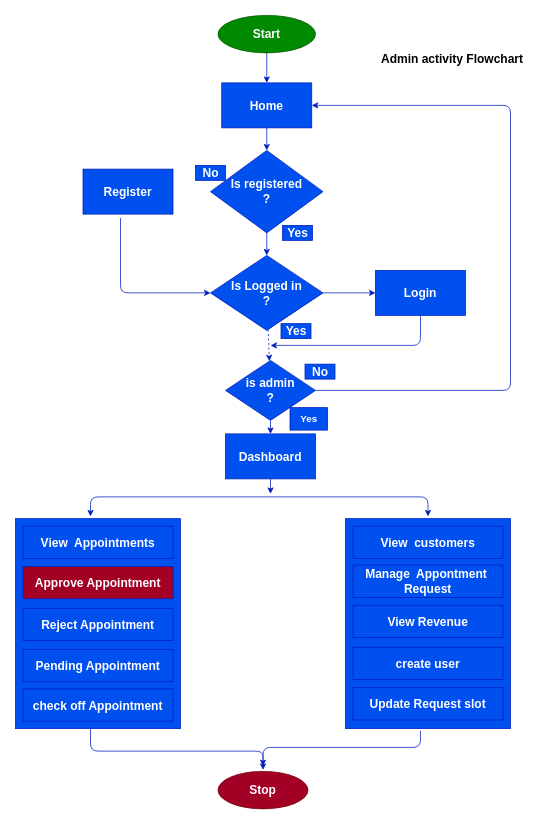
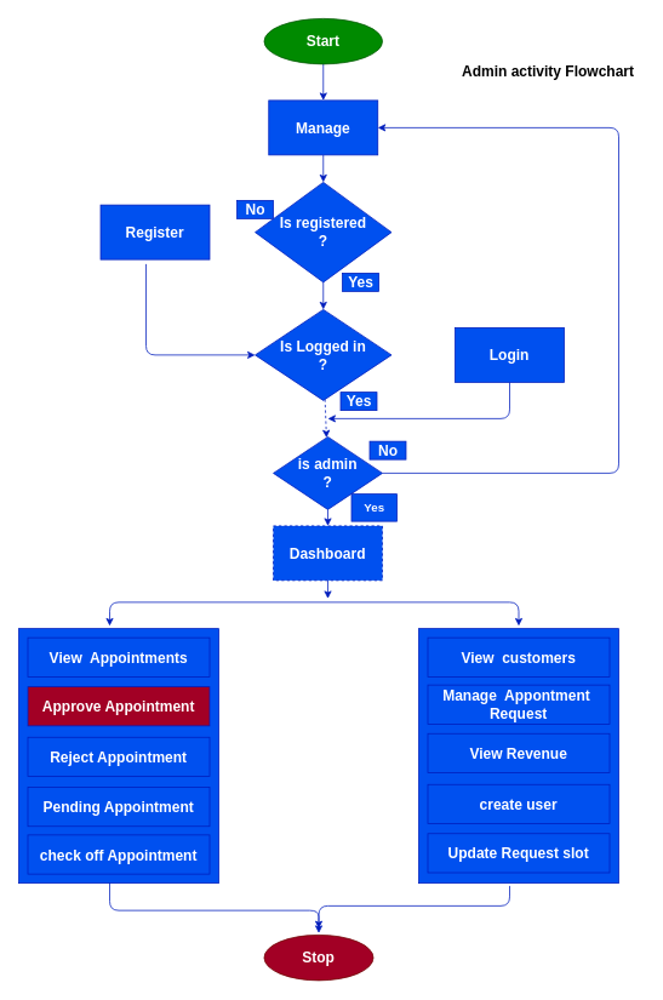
  <mxCell id="0" />
  <mxCell id="1" parent="0" />
  <mxCell id="2" value="" style="edgeStyle=none;html=1;fontStyle=1;fontSize=16;fillColor=#0050ef;strokeColor=#001DBC;" parent="1" source="3" target="5" edge="1"><mxGeometry relative="1" as="geometry" /></mxCell>
  <mxCell id="3" value="Start" style="ellipse;whiteSpace=wrap;html=1;fillColor=#008a00;fontColor=#ffffff;strokeColor=#005700;fontStyle=1;fontSize=16;" parent="1" vertex="1"><mxGeometry x="290" y="20" width="130" height="50" as="geometry" /></mxCell>
  <mxCell id="4" value="" style="edgeStyle=none;html=1;fontStyle=1;fontSize=16;fillColor=#0050ef;strokeColor=#001DBC;" parent="1" source="5" target="7" edge="1"><mxGeometry relative="1" as="geometry" /></mxCell>
- <mxCell id="5" value="Home" style="whiteSpace=wrap;html=1;fontStyle=1;fontSize=16;fillColor=#0050ef;fontColor=#ffffff;strokeColor=#001DBC;" parent="1" vertex="1"><mxGeometry x="295" y="110" width="120" height="60" as="geometry" /></mxCell>
+ <mxCell id="5" value="Manage" style="whiteSpace=wrap;html=1;fontStyle=1;fontSize=16;fillColor=#0050ef;fontColor=#ffffff;strokeColor=#001DBC;" parent="1" vertex="1"><mxGeometry x="295" y="110" width="120" height="60" as="geometry" /></mxCell>
  <mxCell id="6" value="" style="edgeStyle=none;html=1;fontStyle=1;fontSize=16;fillColor=#0050ef;strokeColor=#001DBC;" parent="1" source="7" target="12" edge="1"><mxGeometry relative="1" as="geometry" /></mxCell>
  <mxCell id="7" value="Is registered&lt;br style=&quot;font-size: 16px;&quot;&gt;?" style="rhombus;whiteSpace=wrap;html=1;fontStyle=1;fontSize=16;fillColor=#0050ef;fontColor=#ffffff;strokeColor=#001DBC;" parent="1" vertex="1"><mxGeometry x="280" y="200" width="150" height="110" as="geometry" /></mxCell>
  <mxCell id="8" value="No" style="text;html=1;align=center;verticalAlign=middle;resizable=0;points=[];autosize=1;strokeColor=#001DBC;fillColor=#0050ef;fontStyle=1;fontSize=16;fontColor=#ffffff;" parent="1" vertex="1"><mxGeometry x="260" y="220" width="40" height="20" as="geometry" /></mxCell>
  <mxCell id="9" value="Yes" style="text;html=1;align=center;verticalAlign=middle;resizable=0;points=[];autosize=1;strokeColor=#001DBC;fillColor=#0050ef;fontStyle=1;fontSize=16;fontColor=#ffffff;" parent="1" vertex="1"><mxGeometry x="376" y="300" width="40" height="20" as="geometry" /></mxCell>
- <mxCell id="10" value="" style="edgeStyle=none;html=1;fontStyle=1;fontSize=16;fillColor=#0050ef;strokeColor=#001DBC;" parent="1" source="12" target="17" edge="1"><mxGeometry relative="1" as="geometry" /></mxCell>
  <mxCell id="11" value="" style="edgeStyle=none;html=1;fontStyle=1;fontSize=16;fillColor=#0050ef;strokeColor=#001DBC;dashed=1;" parent="1" source="12" target="20" edge="1"><mxGeometry relative="1" as="geometry" /></mxCell>
  <mxCell id="12" value="Is Logged in&lt;br style=&quot;font-size: 16px;&quot;&gt;?" style="rhombus;whiteSpace=wrap;html=1;fontStyle=1;fontSize=16;fillColor=#0050ef;fontColor=#ffffff;strokeColor=#001DBC;" parent="1" vertex="1"><mxGeometry x="280" y="340" width="150" height="100" as="geometry" /></mxCell>
  <mxCell id="13" style="edgeStyle=none;html=1;entryX=0;entryY=0.5;entryDx=0;entryDy=0;fontStyle=1;fontSize=16;fillColor=#0050ef;strokeColor=#001DBC;" parent="1" target="12" edge="1"><mxGeometry relative="1" as="geometry"><mxPoint x="160" y="290" as="sourcePoint" /><Array as="points"><mxPoint x="160" y="390" /></Array></mxGeometry></mxCell>
  <mxCell id="14" value="Register" style="whiteSpace=wrap;html=1;fontStyle=1;fontSize=16;fillColor=#0050ef;fontColor=#ffffff;strokeColor=#001DBC;" parent="1" vertex="1"><mxGeometry x="110" y="225" width="120" height="60" as="geometry" /></mxCell>
  <mxCell id="15" value="Yes" style="text;html=1;align=center;verticalAlign=middle;resizable=0;points=[];autosize=1;strokeColor=#001DBC;fillColor=#0050ef;fontStyle=1;fontSize=16;fontColor=#ffffff;" parent="1" vertex="1"><mxGeometry x="374" y="431" width="40" height="20" as="geometry" /></mxCell>
  <mxCell id="16" style="edgeStyle=none;html=1;fontStyle=1;fontSize=16;fillColor=#0050ef;strokeColor=#001DBC;" parent="1" source="17" edge="1"><mxGeometry relative="1" as="geometry"><mxPoint x="360" y="460" as="targetPoint" /><Array as="points"><mxPoint x="560" y="460" /></Array></mxGeometry></mxCell>
  <mxCell id="17" value="Login" style="whiteSpace=wrap;html=1;fontStyle=1;fontSize=16;fillColor=#0050ef;fontColor=#ffffff;strokeColor=#001DBC;" parent="1" vertex="1"><mxGeometry x="500" y="360" width="120" height="60" as="geometry" /></mxCell>
  <mxCell id="18" style="edgeStyle=none;html=1;entryX=1;entryY=0.5;entryDx=0;entryDy=0;fontStyle=1;fontSize=16;fillColor=#0050ef;strokeColor=#001DBC;" parent="1" source="20" target="5" edge="1"><mxGeometry relative="1" as="geometry"><mxPoint x="680" y="110" as="targetPoint" /><Array as="points"><mxPoint x="680" y="520" /><mxPoint x="680" y="140" /></Array></mxGeometry></mxCell>
  <mxCell id="19" value="" style="edgeStyle=none;html=1;fontStyle=1;fontSize=16;fillColor=#0050ef;strokeColor=#001DBC;" parent="1" source="20" target="29" edge="1"><mxGeometry relative="1" as="geometry" /></mxCell>
  <mxCell id="20" value="is admin&lt;br style=&quot;font-size: 16px;&quot;&gt;?" style="rhombus;whiteSpace=wrap;html=1;fontStyle=1;fontSize=16;fillColor=#0050ef;fontColor=#ffffff;strokeColor=#001DBC;" parent="1" vertex="1"><mxGeometry x="300" y="480" width="120" height="80" as="geometry" /></mxCell>
  <mxCell id="21" value="" style="endArrow=classic;startArrow=classic;html=1;fontStyle=1;fontSize=16;fillColor=#0050ef;strokeColor=#001DBC;" parent="1" edge="1"><mxGeometry width="50" height="50" relative="1" as="geometry"><mxPoint x="120" y="688" as="sourcePoint" /><mxPoint x="570" y="688" as="targetPoint" /><Array as="points"><mxPoint x="120" y="662" /><mxPoint x="570" y="662" /></Array></mxGeometry></mxCell>
  <mxCell id="22" style="edgeStyle=none;html=1;fontFamily=Helvetica;fontSize=16;fontColor=default;fontStyle=1;fillColor=#0050ef;strokeColor=#001DBC;" parent="1" edge="1"><mxGeometry relative="1" as="geometry"><mxPoint x="350" y="1021" as="targetPoint" /><Array as="points"><mxPoint x="120" y="1001" /><mxPoint x="350" y="1001" /></Array><mxPoint x="120" y="969" as="sourcePoint" /></mxGeometry></mxCell>
  <mxCell id="23" value="" style="rounded=0;whiteSpace=wrap;html=1;direction=south;fontStyle=1;fontSize=16;fillColor=#0050ef;fontColor=#ffffff;strokeColor=#001DBC;" parent="1" vertex="1"><mxGeometry x="20" y="691" width="220" height="280" as="geometry" /></mxCell>
  <mxCell id="24" value="View&amp;nbsp; Appointments" style="rounded=0;whiteSpace=wrap;html=1;fontStyle=1;fontSize=16;fillColor=#0050ef;fontColor=#ffffff;strokeColor=#001DBC;" parent="1" vertex="1"><mxGeometry x="30" y="701" width="200" height="43" as="geometry" /></mxCell>
  <mxCell id="25" style="edgeStyle=none;html=1;fontFamily=Helvetica;fontSize=16;fontColor=default;fontStyle=1;fillColor=#0050ef;strokeColor=#001DBC;" parent="1" edge="1"><mxGeometry relative="1" as="geometry"><mxPoint x="350" y="1026" as="targetPoint" /><Array as="points"><mxPoint x="560" y="996" /><mxPoint x="350" y="996" /></Array><mxPoint x="560" y="974" as="sourcePoint" /></mxGeometry></mxCell>
  <mxCell id="26" value="" style="rounded=0;whiteSpace=wrap;html=1;direction=south;fontStyle=1;fontSize=16;fillColor=#0050ef;fontColor=#ffffff;strokeColor=#001DBC;" parent="1" vertex="1"><mxGeometry x="460" y="691" width="220" height="280" as="geometry" /></mxCell>
  <mxCell id="27" value="No" style="text;html=1;align=center;verticalAlign=middle;resizable=0;points=[];autosize=1;strokeColor=#001DBC;fillColor=#0050ef;fontStyle=1;fontSize=16;fontColor=#ffffff;" parent="1" vertex="1"><mxGeometry x="406" y="485" width="40" height="20" as="geometry" /></mxCell>
  <mxCell id="28" style="edgeStyle=none;html=1;fontStyle=1;fontSize=16;fillColor=#0050ef;strokeColor=#001DBC;" parent="1" source="29" edge="1"><mxGeometry relative="1" as="geometry"><mxPoint x="360" y="658" as="targetPoint" /></mxGeometry></mxCell>
- <mxCell id="29" value="Dashboard" style="whiteSpace=wrap;html=1;fontStyle=1;fontSize=16;fillColor=#0050ef;fontColor=#ffffff;strokeColor=#001DBC;" parent="1" vertex="1"><mxGeometry x="300" y="578" width="120" height="60" as="geometry" /></mxCell>
+ <mxCell id="29" value="Dashboard" style="whiteSpace=wrap;html=1;fontStyle=1;fontSize=16;fillColor=#0050ef;fontColor=#ffffff;strokeColor=#001DBC;dashed=1;" parent="1" vertex="1"><mxGeometry x="300" y="578" width="120" height="60" as="geometry" /></mxCell>
  <mxCell id="30" value="Approve Appointment" style="rounded=0;whiteSpace=wrap;html=1;fontStyle=1;fontSize=16;fillColor=#a20025;fontColor=#ffffff;strokeColor=#001DBC;" parent="1" vertex="1"><mxGeometry x="30" y="755" width="200" height="43" as="geometry" /></mxCell>
  <mxCell id="31" value="Reject Appointment" style="rounded=0;whiteSpace=wrap;html=1;fontStyle=1;fontSize=16;fillColor=#0050ef;fontColor=#ffffff;strokeColor=#001DBC;" parent="1" vertex="1"><mxGeometry x="30" y="810.5" width="200" height="43" as="geometry" /></mxCell>
  <mxCell id="32" value="Pending Appointment" style="rounded=0;whiteSpace=wrap;html=1;fontStyle=1;fontSize=16;fillColor=#0050ef;fontColor=#ffffff;strokeColor=#001DBC;" parent="1" vertex="1"><mxGeometry x="30" y="865.5" width="200" height="43" as="geometry" /></mxCell>
  <mxCell id="33" value="View&amp;nbsp; customers" style="rounded=0;whiteSpace=wrap;html=1;fontStyle=1;fontSize=16;fillColor=#0050ef;fontColor=#ffffff;strokeColor=#001DBC;" parent="1" vertex="1"><mxGeometry x="470" y="701" width="200" height="43" as="geometry" /></mxCell>
  <mxCell id="34" value="Manage&amp;nbsp; Appontment&amp;nbsp; Request" style="rounded=0;whiteSpace=wrap;html=1;fontStyle=1;fontSize=16;fillColor=#0050ef;fontColor=#ffffff;strokeColor=#001DBC;" parent="1" vertex="1"><mxGeometry x="470" y="753" width="200" height="43" as="geometry" /></mxCell>
  <mxCell id="35" value="View Revenue" style="rounded=0;whiteSpace=wrap;html=1;fontStyle=1;fontSize=16;fillColor=#0050ef;fontColor=#ffffff;strokeColor=#001DBC;" parent="1" vertex="1"><mxGeometry x="470" y="806.5" width="200" height="43" as="geometry" /></mxCell>
  <mxCell id="36" value="check off Appointment" style="rounded=0;whiteSpace=wrap;html=1;fontStyle=1;fontSize=16;fillColor=#0050ef;fontColor=#ffffff;strokeColor=#001DBC;" parent="1" vertex="1"><mxGeometry x="30" y="918" width="200" height="43" as="geometry" /></mxCell>
  <mxCell id="37" value="create user" style="rounded=0;whiteSpace=wrap;html=1;fontStyle=1;fontSize=16;fillColor=#0050ef;fontColor=#ffffff;strokeColor=#001DBC;" parent="1" vertex="1"><mxGeometry x="470" y="862.5" width="200" height="43" as="geometry" /></mxCell>
  <mxCell id="38" value="Stop" style="ellipse;whiteSpace=wrap;html=1;rounded=0;fontFamily=Helvetica;fontSize=16;fontColor=#ffffff;strokeColor=#6F0000;fillColor=#a20025;fontStyle=1" parent="1" vertex="1"><mxGeometry x="290" y="1028" width="120" height="50" as="geometry" /></mxCell>
  <mxCell id="39" value="Yes" style="text;html=1;align=center;verticalAlign=middle;resizable=0;points=[];autosize=1;strokeColor=#001DBC;fillColor=#0050ef;fontColor=#ffffff;fontStyle=1;fontSize=13;" vertex="1" parent="1"><mxGeometry x="386" y="543" width="50" height="30" as="geometry" /></mxCell>
  <mxCell id="40" value="Update Request slot" style="rounded=0;whiteSpace=wrap;html=1;fontStyle=1;fontSize=16;fillColor=#0050ef;fontColor=#ffffff;strokeColor=#001DBC;" vertex="1" parent="1"><mxGeometry x="470" y="916.5" width="200" height="43" as="geometry" /></mxCell>
  <mxCell id="41" value="Admin activity Flowchart" style="text;html=1;align=center;verticalAlign=middle;resizable=0;points=[];autosize=1;strokeColor=none;fillColor=none;fontSize=16;fontStyle=1" vertex="1" parent="1"><mxGeometry x="497" y="63" width="210" height="30" as="geometry" /></mxCell>
